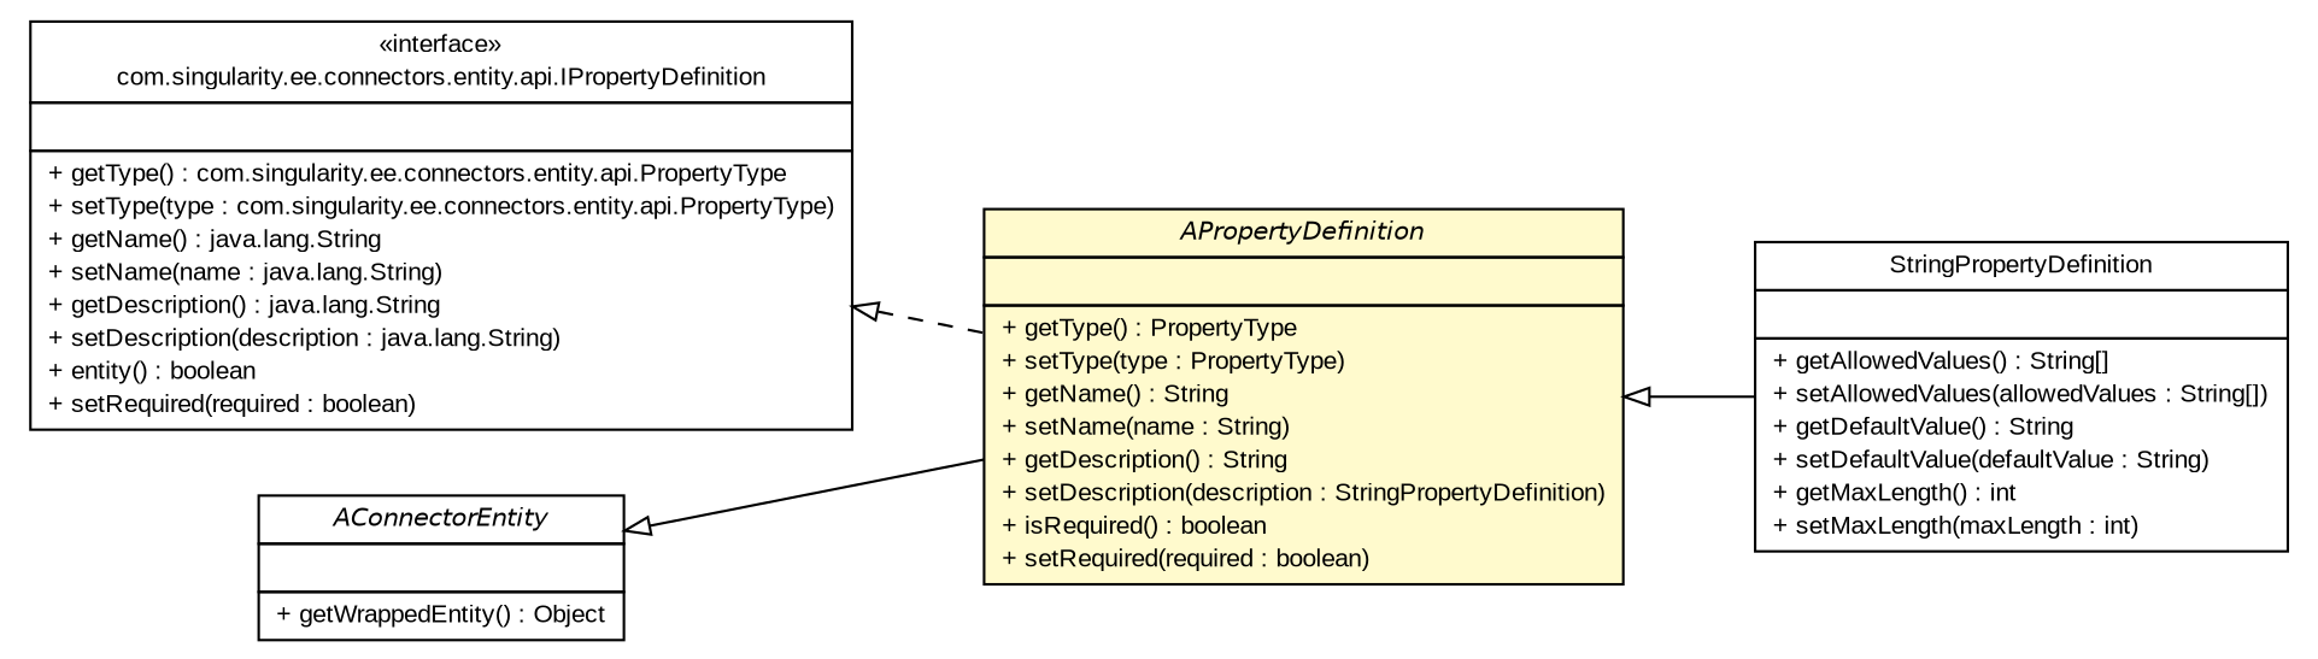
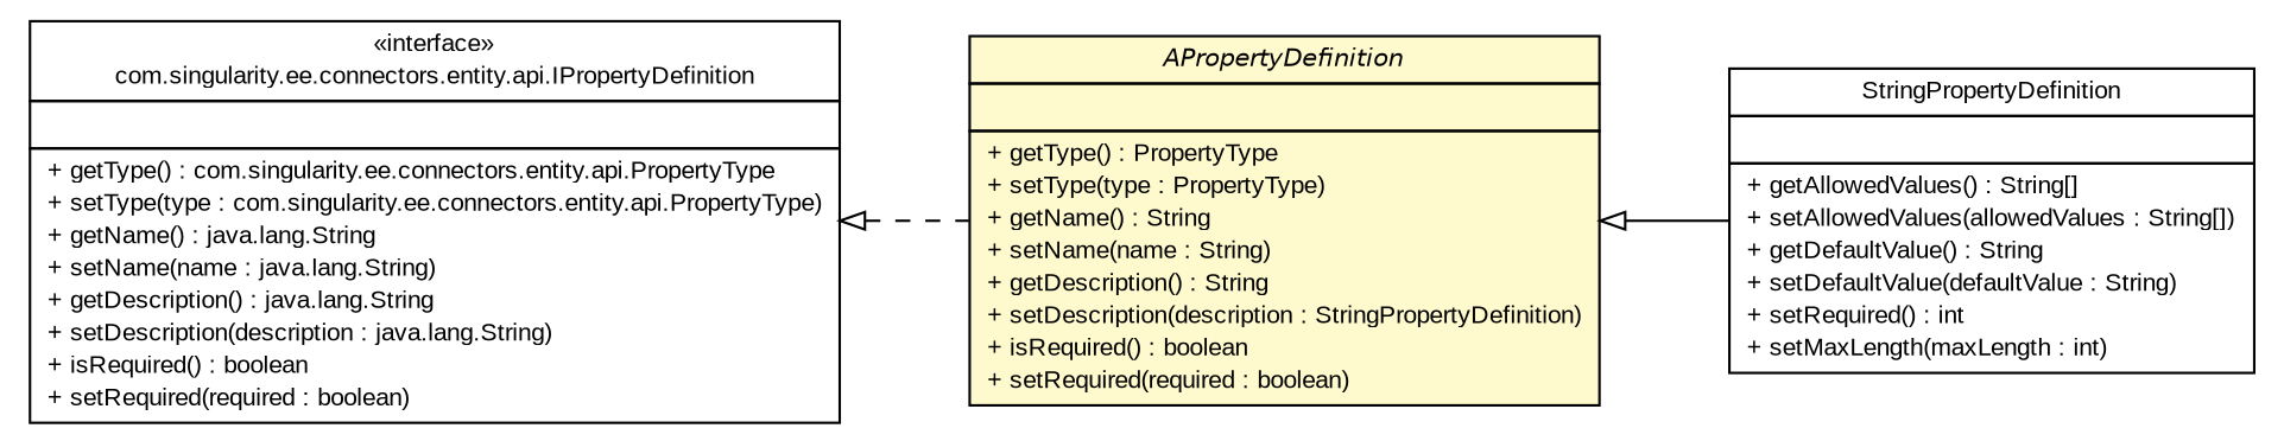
  digraph {
    fontname="Liberation Sans"
    nodesep=0.25
    rankdir=LR
    ranksep=0.5
    node [fontcolor=black fontname="Liberation Sans" fontsize=10.0 shape=plaintext]
    edge [arrowtail=empty dir=back fontname="Liberation Sans" fontsize=10 headport=p labelfontname=Helvetica labelfontsize=10 tailport=p]
-   n1 [label=<<table title="com.singularity.ee.connectors.entity.api.IPropertyDefinition" border="0" cellborder="1" cellspacing="0" cellpadding="2" port="p" href="../api/IPropertyDefinition.html"> 		<tr><td><table border="0" cellspacing="0" cellpadding="1"> <tr><td align="center" balign="center"> &#171;interface&#187; </td></tr> <tr><td align="center" balign="center"> com.singularity.ee.connectors.entity.api.IPropertyDefinition </td></tr> 		</table></td></tr> 		<tr><td><table border="0" cellspacing="0" cellpadding="1"> <tr><td align="left" balign="left">  </td></tr> 		</table></td></tr> 		<tr><td><table border="0" cellspacing="0" cellpadding="1"> <tr><td align="left" balign="left"> + getType() : com.singularity.ee.connectors.entity.api.PropertyType </td></tr> <tr><td align="left" balign="left"> + setType(type : com.singularity.ee.connectors.entity.api.PropertyType) </td></tr> <tr><td align="left" balign="left"> + getName() : java.lang.String </td></tr> <tr><td align="left" balign="left"> + setName(name : java.lang.String) </td></tr> <tr><td align="left" balign="left"> + getDescription() : java.lang.String </td></tr> <tr><td align="left" balign="left"> + setDescription(description : java.lang.String) </td></tr> <tr><td align="left" balign="left"> + entity() : boolean </td></tr> <tr><td align="left" balign="left"> + setRequired(required : boolean) </td></tr> 		</table></td></tr> 		</table>>]
+   n1 [label=<<table title="com.singularity.ee.connectors.entity.api.IPropertyDefinition" border="0" cellborder="1" cellspacing="0" cellpadding="2" port="p" href="../api/IPropertyDefinition.html"> 		<tr><td><table border="0" cellspacing="0" cellpadding="1"> <tr><td align="center" balign="center"> &#171;interface&#187; </td></tr> <tr><td align="center" balign="center"> com.singularity.ee.connectors.entity.api.IPropertyDefinition </td></tr> 		</table></td></tr> 		<tr><td><table border="0" cellspacing="0" cellpadding="1"> <tr><td align="left" balign="left">  </td></tr> 		</table></td></tr> 		<tr><td><table border="0" cellspacing="0" cellpadding="1"> <tr><td align="left" balign="left"> + getType() : com.singularity.ee.connectors.entity.api.PropertyType </td></tr> <tr><td align="left" balign="left"> + setType(type : com.singularity.ee.connectors.entity.api.PropertyType) </td></tr> <tr><td align="left" balign="left"> + getName() : java.lang.String </td></tr> <tr><td align="left" balign="left"> + setName(name : java.lang.String) </td></tr> <tr><td align="left" balign="left"> + getDescription() : java.lang.String </td></tr> <tr><td align="left" balign="left"> + setDescription(description : java.lang.String) </td></tr> <tr><td align="left" balign="left"> + isRequired() : boolean </td></tr> <tr><td align="left" balign="left"> + setRequired(required : boolean) </td></tr> 		</table></td></tr> 		</table>>]
    n2 [label=<<table title="com.singularity.ee.connectors.entity.impl.APropertyDefinition" border="0" cellborder="1" cellspacing="0" cellpadding="2" port="p" bgcolor="lemonChiffon" href="./APropertyDefinition.html"> 		<tr><td><table border="0" cellspacing="0" cellpadding="1"> <tr><td align="center" balign="center"><font face="Helvetica-Oblique"> APropertyDefinition </font></td></tr> 		</table></td></tr> 		<tr><td><table border="0" cellspacing="0" cellpadding="1"> <tr><td align="left" balign="left">  </td></tr> 		</table></td></tr> 		<tr><td><table border="0" cellspacing="0" cellpadding="1"> <tr><td align="left" balign="left"> + getType() : PropertyType </td></tr> <tr><td align="left" balign="left"> + setType(type : PropertyType) </td></tr> <tr><td align="left" balign="left"> + getName() : String </td></tr> <tr><td align="left" balign="left"> + setName(name : String) </td></tr> <tr><td align="left" balign="left"> + getDescription() : String </td></tr> <tr><td align="left" balign="left"> + setDescription(description : StringPropertyDefinition) </td></tr> <tr><td align="left" balign="left"> + isRequired() : boolean </td></tr> <tr><td align="left" balign="left"> + setRequired(required : boolean) </td></tr> 		</table></td></tr> 		</table>>]
-   n3 [label=<<table title="com.singularity.ee.connectors.entity.impl.StringPropertyDefinition" border="0" cellborder="1" cellspacing="0" cellpadding="2" port="p" href="./StringPropertyDefinition.html"> 		<tr><td><table border="0" cellspacing="0" cellpadding="1"> <tr><td align="center" balign="center"> StringPropertyDefinition </td></tr> 		</table></td></tr> 		<tr><td><table border="0" cellspacing="0" cellpadding="1"> <tr><td align="left" balign="left">  </td></tr> 		</table></td></tr> 		<tr><td><table border="0" cellspacing="0" cellpadding="1"> <tr><td align="left" balign="left"> + getAllowedValues() : String[] </td></tr> <tr><td align="left" balign="left"> + setAllowedValues(allowedValues : String[]) </td></tr> <tr><td align="left" balign="left"> + getDefaultValue() : String </td></tr> <tr><td align="left" balign="left"> + setDefaultValue(defaultValue : String) </td></tr> <tr><td align="left" balign="left"> + getMaxLength() : int </td></tr> <tr><td align="left" balign="left"> + setMaxLength(maxLength : int) </td></tr> 		</table></td></tr> 		</table>>]
-   n4 [label=<<table title="com.singularity.ee.connectors.entity.impl.AConnectorEntity" border="0" cellborder="1" cellspacing="0" cellpadding="2" port="p" href="./AConnectorEntity.html"> 		<tr><td><table border="0" cellspacing="0" cellpadding="1"> <tr><td align="center" balign="center"><font face="Helvetica-Oblique"> AConnectorEntity </font></td></tr> 		</table></td></tr> 		<tr><td><table border="0" cellspacing="0" cellpadding="1"> <tr><td align="left" balign="left">  </td></tr> 		</table></td></tr> 		<tr><td><table border="0" cellspacing="0" cellpadding="1"> <tr><td align="left" balign="left"> + getWrappedEntity() : Object </td></tr> 		</table></td></tr> 		</table>>]
+   n3 [label=<<table title="com.singularity.ee.connectors.entity.impl.StringPropertyDefinition" border="0" cellborder="1" cellspacing="0" cellpadding="2" port="p" href="./StringPropertyDefinition.html"> 		<tr><td><table border="0" cellspacing="0" cellpadding="1"> <tr><td align="center" balign="center"> StringPropertyDefinition </td></tr> 		</table></td></tr> 		<tr><td><table border="0" cellspacing="0" cellpadding="1"> <tr><td align="left" balign="left">  </td></tr> 		</table></td></tr> 		<tr><td><table border="0" cellspacing="0" cellpadding="1"> <tr><td align="left" balign="left"> + getAllowedValues() : String[] </td></tr> <tr><td align="left" balign="left"> + setAllowedValues(allowedValues : String[]) </td></tr> <tr><td align="left" balign="left"> + getDefaultValue() : String </td></tr> <tr><td align="left" balign="left"> + setDefaultValue(defaultValue : String) </td></tr> <tr><td align="left" balign="left"> + setRequired() : int </td></tr> <tr><td align="left" balign="left"> + setMaxLength(maxLength : int) </td></tr> 		</table></td></tr> 		</table>>]
    n1 -> n2 [style=dashed]
    n2 -> n3
-   n4 -> n2
  }
